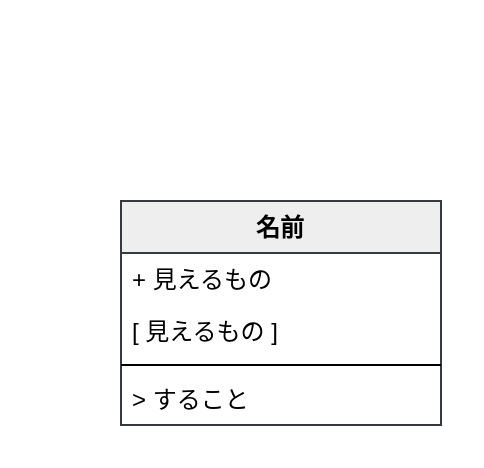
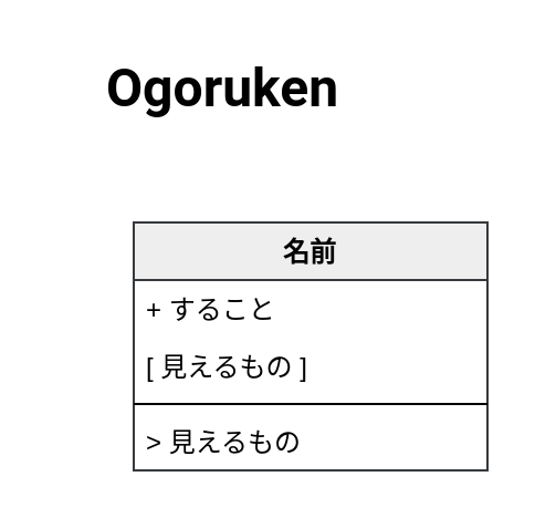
  <mxCell id="0" />
  <mxCell id="1" parent="0" />
  <mxCell id="2" value="名前" style="swimlane;fontStyle=1;align=center;verticalAlign=top;childLayout=stackLayout;horizontal=1;startSize=26;horizontalStack=0;resizeParent=1;resizeParentMax=0;resizeLast=0;collapsible=1;marginBottom=0;rounded=0;shadow=0;labelBackgroundColor=none;strokeColor=#36393d;fillColor=#eeeeee;" vertex="1" parent="1"><mxGeometry x="60" y="100" width="160" height="112" as="geometry" /></mxCell>
- <mxCell id="3" value="+ 見えるもの" style="text;strokeColor=none;fillColor=none;align=left;verticalAlign=middle;spacingLeft=4;spacingRight=4;overflow=hidden;rotatable=0;points=[[0,0.5],[1,0.5]];portConstraint=eastwest;" vertex="1" parent="2"><mxGeometry y="26" width="160" height="26" as="geometry" /></mxCell>
+ <mxCell id="3" value="+ すること" style="text;strokeColor=none;fillColor=none;align=left;verticalAlign=middle;spacingLeft=4;spacingRight=4;overflow=hidden;rotatable=0;points=[[0,0.5],[1,0.5]];portConstraint=eastwest;" vertex="1" parent="2"><mxGeometry y="26" width="160" height="26" as="geometry" /></mxCell>
  <mxCell id="4" value="[ 見えるもの ]" style="text;strokeColor=none;fillColor=none;align=left;verticalAlign=middle;spacingLeft=4;spacingRight=4;overflow=hidden;rotatable=0;points=[[0,0.5],[1,0.5]];portConstraint=eastwest;" vertex="1" parent="2"><mxGeometry y="52" width="160" height="26" as="geometry" /></mxCell>
  <mxCell id="5" value="" style="line;strokeWidth=1;fillColor=none;align=left;verticalAlign=middle;spacingTop=-1;spacingLeft=3;spacingRight=3;rotatable=0;labelPosition=right;points=[];portConstraint=eastwest;" vertex="1" parent="2"><mxGeometry y="78" width="160" height="8" as="geometry" /></mxCell>
- <mxCell id="6" value="&gt; すること" style="text;strokeColor=none;fillColor=none;align=left;verticalAlign=middle;spacingLeft=4;spacingRight=4;overflow=hidden;rotatable=0;points=[[0,0.5],[1,0.5]];portConstraint=eastwest;" vertex="1" parent="2"><mxGeometry y="86" width="160" height="26" as="geometry" /></mxCell>
+ <mxCell id="6" value="&gt; 見えるもの" style="text;strokeColor=none;fillColor=none;align=left;verticalAlign=middle;spacingLeft=4;spacingRight=4;overflow=hidden;rotatable=0;points=[[0,0.5],[1,0.5]];portConstraint=eastwest;" vertex="1" parent="2"><mxGeometry y="86" width="160" height="26" as="geometry" /></mxCell>
+ <mxCell id="7" value="Ogoruken" style="text;strokeColor=none;fillColor=none;html=1;fontSize=24;fontStyle=1;verticalAlign=middle;align=center;rounded=0;shadow=0;labelBackgroundColor=none;fontFamily=Roboto;" vertex="1" parent="1"><mxGeometry x="20" y="20" width="160" height="40" as="geometry" /></mxCell>
